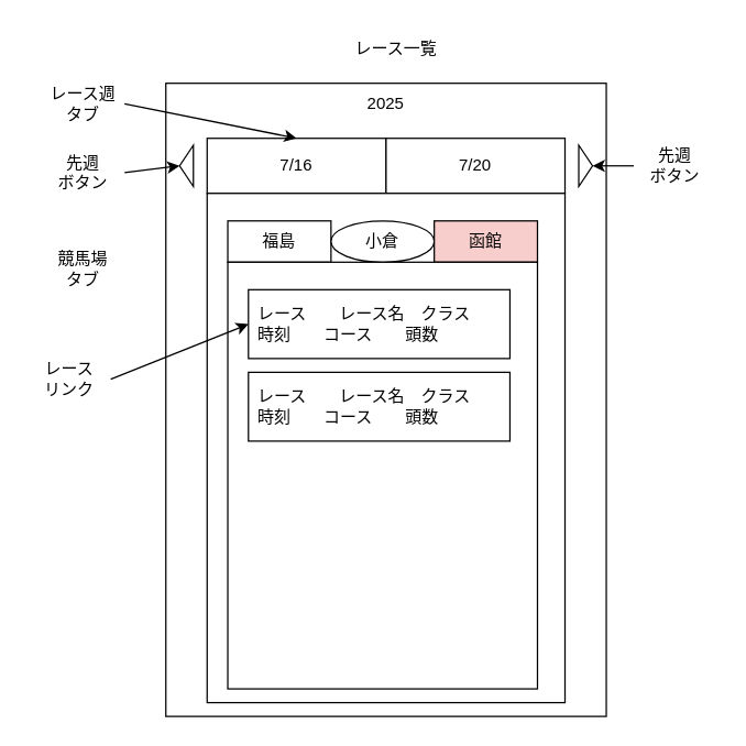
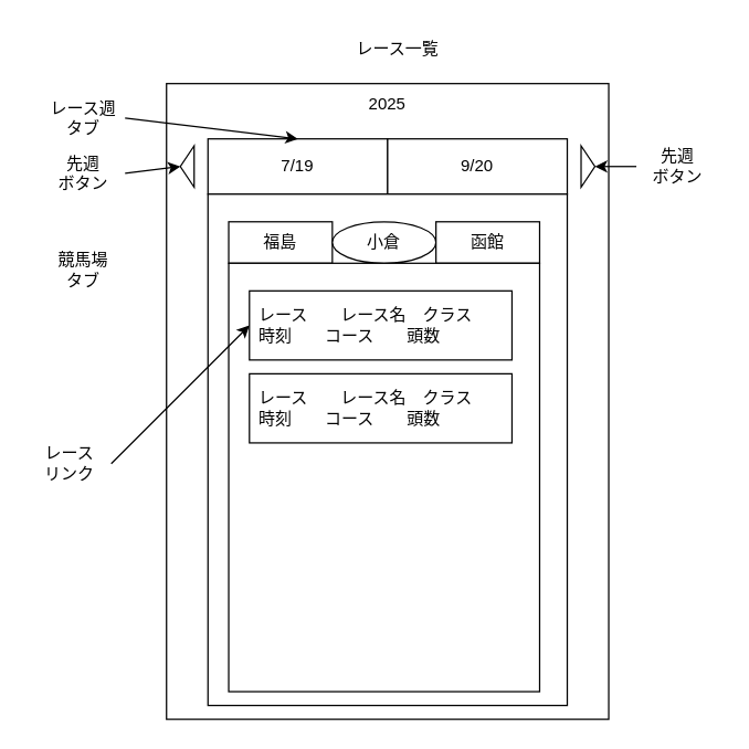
  <mxCell id="0" />
  <mxCell id="1" parent="0" />
  <mxCell id="2" value="" style="rounded=0;whiteSpace=wrap;html=1;" vertex="1" parent="1"><mxGeometry x="120" y="60" width="320" height="460" as="geometry" /></mxCell>
  <mxCell id="3" value="2025" style="text;html=1;align=center;verticalAlign=middle;whiteSpace=wrap;rounded=0;" vertex="1" parent="1"><mxGeometry x="250" y="60" width="60" height="30" as="geometry" /></mxCell>
- <mxCell id="4" value="7/16" style="rounded=0;whiteSpace=wrap;html=1;" vertex="1" parent="1"><mxGeometry x="150" y="100" width="130" height="40" as="geometry" /></mxCell>
- <mxCell id="5" value="&lt;span style=&quot;color: rgb(0, 0, 0);&quot;&gt;7/20&lt;/span&gt;" style="rounded=0;whiteSpace=wrap;html=1;" vertex="1" parent="1"><mxGeometry x="280" y="100" width="130" height="40" as="geometry" /></mxCell>
+ <mxCell id="4" value="7/19" style="rounded=0;whiteSpace=wrap;html=1;" vertex="1" parent="1"><mxGeometry x="150" y="100" width="130" height="40" as="geometry" /></mxCell>
+ <mxCell id="5" value="&lt;span style=&quot;color: rgb(0, 0, 0);&quot;&gt;9/20&lt;/span&gt;" style="rounded=0;whiteSpace=wrap;html=1;" vertex="1" parent="1"><mxGeometry x="280" y="100" width="130" height="40" as="geometry" /></mxCell>
  <mxCell id="6" value="" style="triangle;whiteSpace=wrap;html=1;" vertex="1" parent="1"><mxGeometry x="420" y="105" width="10" height="30" as="geometry" /></mxCell>
  <mxCell id="7" value="" style="triangle;whiteSpace=wrap;html=1;rotation=-180;" vertex="1" parent="1"><mxGeometry x="130" y="105" width="10" height="30" as="geometry" /></mxCell>
  <mxCell id="8" value="" style="rounded=0;whiteSpace=wrap;html=1;" vertex="1" parent="1"><mxGeometry x="150" y="140" width="260" height="370" as="geometry" /></mxCell>
  <mxCell id="9" value="福島" style="rounded=0;whiteSpace=wrap;html=1;" vertex="1" parent="1"><mxGeometry x="165" y="160" width="75" height="30" as="geometry" /></mxCell>
  <mxCell id="10" value="小倉" style="ellipse;whiteSpace=wrap;html=1;" vertex="1" parent="1"><mxGeometry x="240" y="160" width="75" height="30" as="geometry" /></mxCell>
- <mxCell id="11" value="函館" style="rounded=0;whiteSpace=wrap;html=1;fillColor=#f8cecc;" vertex="1" parent="1"><mxGeometry x="315" y="160" width="75" height="30" as="geometry" /></mxCell>
+ <mxCell id="11" value="函館" style="rounded=0;whiteSpace=wrap;html=1;" vertex="1" parent="1"><mxGeometry x="315" y="160" width="75" height="30" as="geometry" /></mxCell>
  <mxCell id="12" value="" style="rounded=0;whiteSpace=wrap;html=1;" vertex="1" parent="1"><mxGeometry x="165" y="190" width="225" height="310" as="geometry" /></mxCell>
  <mxCell id="13" value="" style="group" vertex="1" connectable="0" parent="1"><mxGeometry x="180" y="210" width="190" height="50" as="geometry" /></mxCell>
  <mxCell id="14" value="" style="rounded=0;whiteSpace=wrap;html=1;" vertex="1" parent="13"><mxGeometry width="190" height="50" as="geometry" /></mxCell>
  <mxCell id="15" value="レース　　レース名　クラス&lt;div&gt;時刻　　コース　　頭数&lt;/div&gt;" style="text;html=1;align=left;verticalAlign=middle;whiteSpace=wrap;rounded=0;" vertex="1" parent="13"><mxGeometry x="5" y="10" width="180" height="30" as="geometry" /></mxCell>
  <mxCell id="16" value="" style="group" vertex="1" connectable="0" parent="1"><mxGeometry x="180" y="270" width="190" height="50" as="geometry" /></mxCell>
  <mxCell id="17" value="" style="rounded=0;whiteSpace=wrap;html=1;" vertex="1" parent="16"><mxGeometry width="190" height="50" as="geometry" /></mxCell>
  <mxCell id="18" value="レース　　レース名　クラス&lt;div&gt;時刻　　コース　　頭数&lt;/div&gt;" style="text;html=1;align=left;verticalAlign=middle;whiteSpace=wrap;rounded=0;" vertex="1" parent="16"><mxGeometry x="5" y="10" width="180" height="30" as="geometry" /></mxCell>
  <mxCell id="19" value="レース一覧" style="text;html=1;align=center;verticalAlign=middle;whiteSpace=wrap;rounded=0;" vertex="1" parent="1"><mxGeometry x="245" width="85" height="30" as="geometry" y="20" /></mxCell>
  <mxCell id="20" style="edgeStyle=none;html=1;exitX=1;exitY=0.5;exitDx=0;exitDy=0;entryX=0.5;entryY=0;entryDx=0;entryDy=0;" edge="1" parent="1" source="21" target="4"><mxGeometry relative="1" as="geometry" /></mxCell>
- <mxCell id="21" value="レース週&lt;div&gt;タブ&lt;/div&gt;" style="text;html=1;align=center;verticalAlign=middle;whiteSpace=wrap;rounded=0;" vertex="1" parent="1"><mxGeometry x="30" y="60" width="60" height="30" as="geometry" /></mxCell>
+ <mxCell id="21" value="レース週&lt;div&gt;タブ&lt;/div&gt;" style="text;html=1;align=center;verticalAlign=middle;whiteSpace=wrap;rounded=0;" vertex="1" parent="1"><mxGeometry x="30" y="70" width="60" height="30" as="geometry" /></mxCell>
  <mxCell id="22" style="edgeStyle=none;html=1;exitX=1;exitY=0.5;exitDx=0;exitDy=0;entryX=1;entryY=0.5;entryDx=0;entryDy=0;" edge="1" parent="1" source="23" target="7"><mxGeometry relative="1" as="geometry" /></mxCell>
  <mxCell id="23" value="先週&lt;div&gt;ボタン&lt;/div&gt;" style="text;html=1;align=center;verticalAlign=middle;whiteSpace=wrap;rounded=0;" vertex="1" parent="1"><mxGeometry x="30" y="110" width="60" height="30" as="geometry" /></mxCell>
  <mxCell id="24" style="edgeStyle=none;html=1;exitX=0;exitY=0.5;exitDx=0;exitDy=0;entryX=1;entryY=0.5;entryDx=0;entryDy=0;" edge="1" parent="1" source="25" target="6"><mxGeometry relative="1" as="geometry" /></mxCell>
  <mxCell id="25" value="先週&lt;div&gt;ボタン&lt;/div&gt;" style="text;html=1;align=center;verticalAlign=middle;whiteSpace=wrap;rounded=0;" vertex="1" parent="1"><mxGeometry x="460" y="105" width="60" height="30" as="geometry" /></mxCell>
  <mxCell id="26" value="競馬場&lt;br&gt;&lt;div&gt;タブ&lt;/div&gt;" style="text;html=1;align=center;verticalAlign=middle;whiteSpace=wrap;rounded=0;" vertex="1" parent="1"><mxGeometry x="30" y="180" width="60" height="30" as="geometry" /></mxCell>
  <mxCell id="27" style="edgeStyle=none;html=1;exitX=1;exitY=0.5;exitDx=0;exitDy=0;entryX=0;entryY=0.5;entryDx=0;entryDy=0;" edge="1" parent="1" source="28" target="14"><mxGeometry relative="1" as="geometry" /></mxCell>
- <mxCell id="28" value="レース&lt;div&gt;リンク&lt;/div&gt;" style="text;html=1;align=center;verticalAlign=middle;whiteSpace=wrap;rounded=0;" vertex="1" parent="1"><mxGeometry x="20" y="260" width="60" height="30" as="geometry" /></mxCell>
+ <mxCell id="28" value="レース&lt;div&gt;リンク&lt;/div&gt;" style="text;html=1;align=center;verticalAlign=middle;whiteSpace=wrap;rounded=0;" vertex="1" parent="1"><mxGeometry x="20" y="320" width="60" height="30" as="geometry" /></mxCell>
